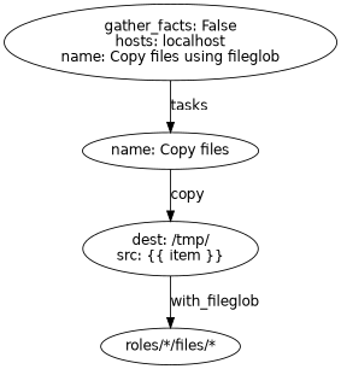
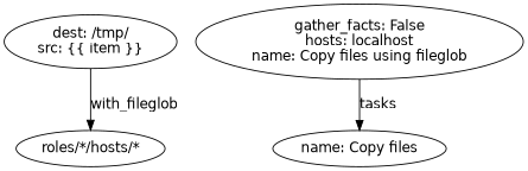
  digraph {
    fontname="DejaVu Sans"
    node [fontname="DejaVu Sans"]
    edge [fontname="DejaVu Sans"]
    n1 [label="dest: /tmp/\nsrc: {{ item }}\n"]
-   n2 [label="roles/*/files/*"]
+   n2 [label="roles/*/hosts/*"]
    n3 [label="name: Copy files\n"]
    n4 [label="gather_facts: False\nhosts: localhost\nname: Copy files using fileglob\n"]
    n1 -> n2 [label=with_fileglob]
-   n3 -> n1 [label=copy]
    n4 -> n3 [label=tasks]
  }
